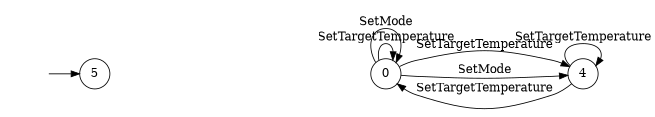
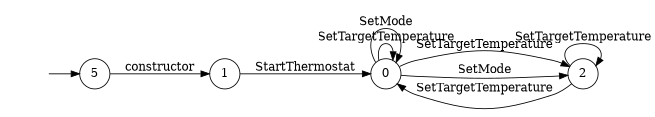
  digraph {
    rankdir=LR
    node [shape=circle]
    "" [shape=plaintext]
    n2 [label=5]
+   n3 [label=1]
    n4 [label=0]
-   n5 [label=4]
+   n5 [label=2]
    "" -> n2
+   n2 -> n3 [label=constructor]
+   n3 -> n4 [label=StartThermostat]
    n4 -> n4 [label=SetTargetTemperature]
    n4 -> n4 [label=SetMode]
    n4 -> n5 [label=SetTargetTemperature]
    n4 -> n5 [label=SetMode]
    n5 -> n4 [label=SetTargetTemperature]
    n5 -> n5 [label=SetTargetTemperature]
  }
